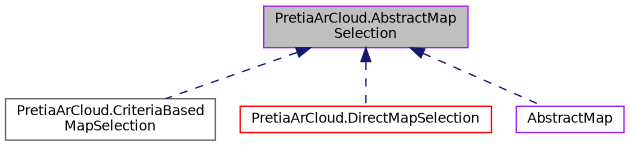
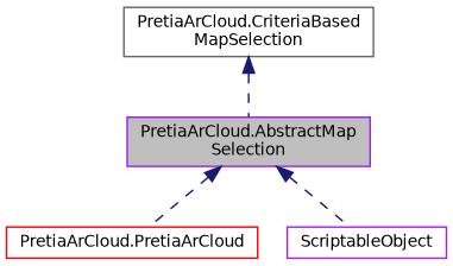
  digraph {
    node [color=purple fillcolor=white fontname=Helvetica fontsize=10 shape=record style=filled]
    edge [color=midnightblue dir=back fontname=Helvetica fontsize=10 labelfontname=Helvetica labelfontsize=10 style=dashed]
    n1 [fillcolor=grey75 fontcolor=black height=0.2 label="PretiaArCloud.AbstractMap\lSelection" width=0.4]
    n2 [color=gray40 height=0.2 label="PretiaArCloud.CriteriaBased\lMapSelection" width=0.4]
-   n3 [color=red height=0.2 label="PretiaArCloud.DirectMapSelection" width=0.4]
-   n4 [height=0.2 label=AbstractMap width=0.4]
-   n1 -> n2
+   n3 [color=red height=0.2 label="PretiaArCloud.PretiaArCloud" width=0.4]
+   n4 [height=0.2 label=ScriptableObject width=0.4]
+   n2 -> n1
    n1 -> n3
    n1 -> n4
  }
